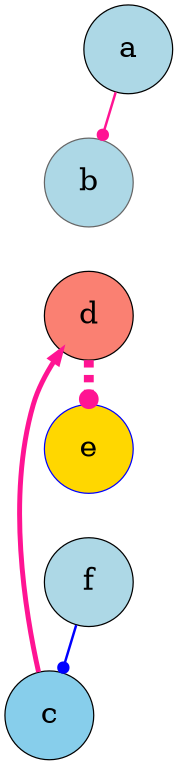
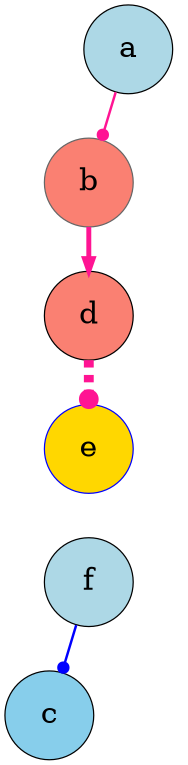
  digraph {
    node [color=black fillcolor=lightblue fixedsize=true fontsize=24 shape=circle style=filled]
    edge [arrowhead=dot color=deeppink style=bold]
    a [height=1.0 width=1.0]
-   b [color=gray40 height=1.0 width=1.0]
+   b [color=gray40 fillcolor=salmon height=1.0 width=1.0]
    c [fillcolor=skyblue height=1.0 width=1.0]
    d [fillcolor=salmon height=1.0 width=1.0]
    e [color=blue fillcolor=gold height=1.0 width=1.0]
    f [height=1.0 width=1.0]
    a -> b
-   c -> d [arrowhead=normal penwidth=4]
+   b -> d [arrowhead=normal penwidth=4]
    d -> e [penwidth=8 style=dashed]
    e -> f [style=invis arrowhead="" color=""]
    f -> a [style=invis arrowhead="" color=""]
    f -> c [color=blue penwidth=2 style=solid]
  }
